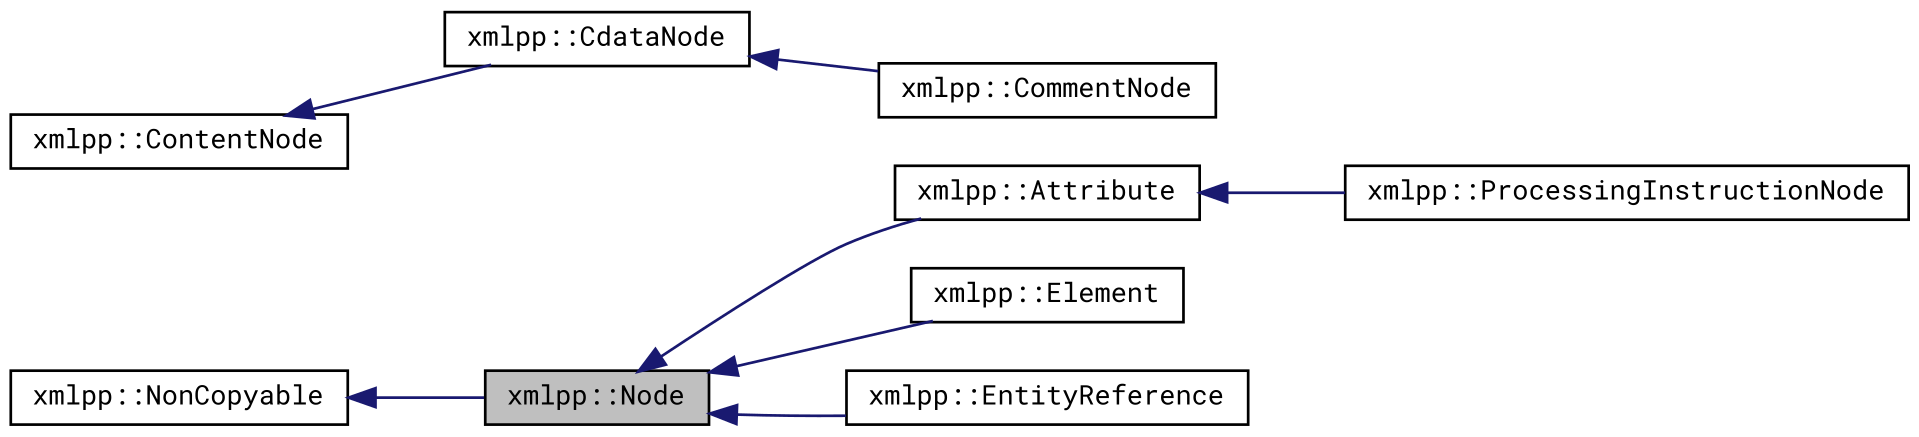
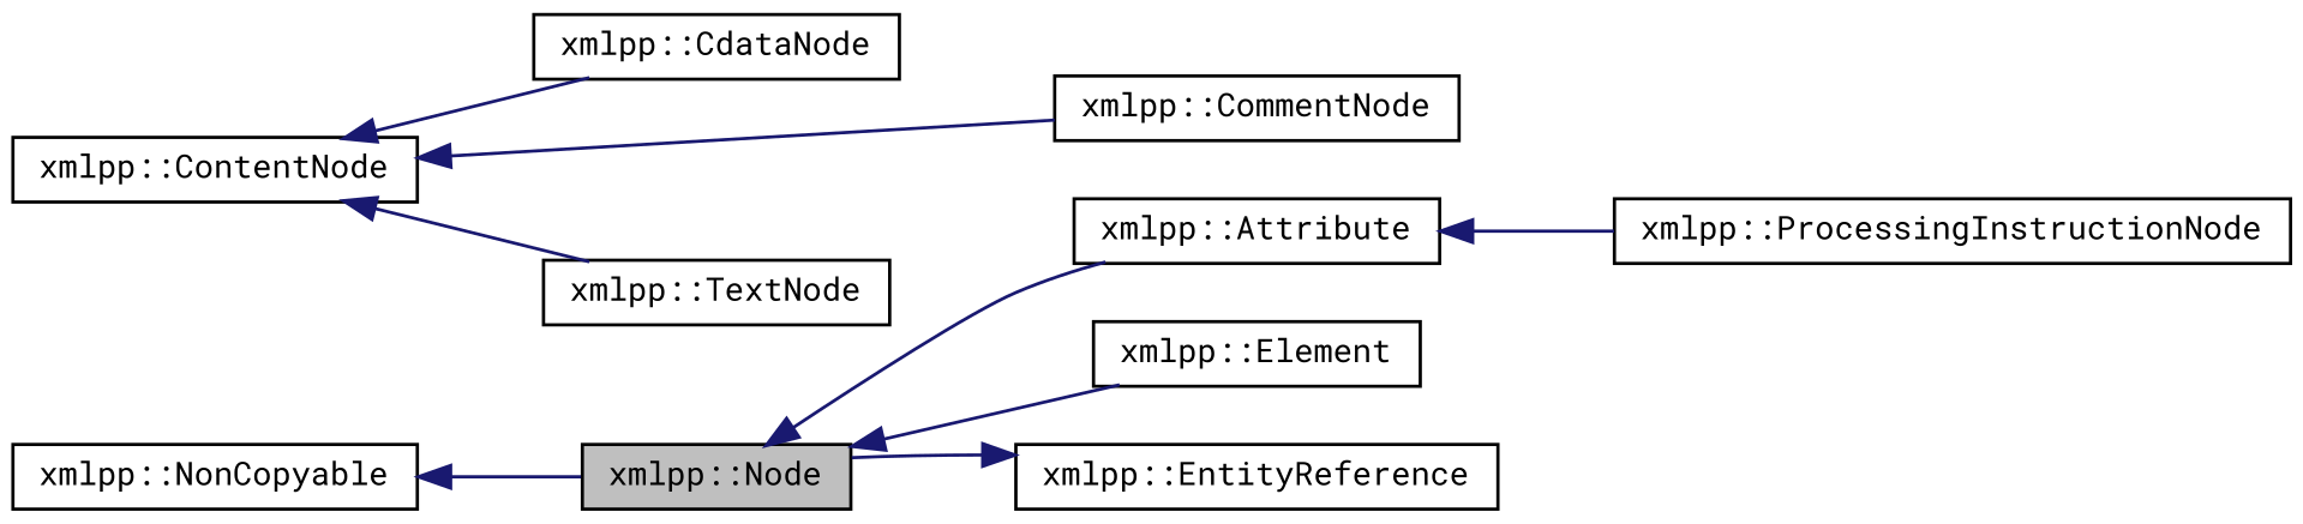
  digraph {
    fontname="Roboto Mono"
    rankdir=LR
    node [color=black fontname="Roboto Mono" fontsize=10 shape=record]
    edge [color=midnightblue dir=back fontname="Roboto Mono" fontsize=10 labelfontname=FreeSans labelfontsize=10 style=solid]
    n1 [fillcolor=grey75 fontcolor=black height=0.2 label="xmlpp::Node" style=filled width=0.4]
    n2 [height=0.2 label="xmlpp::Attribute" width=0.4]
    n3 [height=0.2 label="xmlpp::Element" width=0.4]
    n4 [height=0.2 label="xmlpp::EntityReference" width=0.4]
    n5 [height=0.2 label="xmlpp::ProcessingInstructionNode" width=0.4]
    n6 [height=0.2 label="xmlpp::ContentNode" width=0.4]
    n7 [height=0.2 label="xmlpp::CdataNode" width=0.4]
    n8 [height=0.2 label="xmlpp::CommentNode" width=0.4]
+   n9 [height=0.2 label="xmlpp::TextNode" width=0.4]
    n10 [height=0.2 label="xmlpp::NonCopyable" width=0.4]
    n1 -> n2
    n1 -> n3
-   n1 -> n4
+   n4 -> n1
    n2 -> n5
    n6 -> n7
-   n7 -> n8
+   n6 -> n8
+   n6 -> n9
    n10 -> n1
  }
